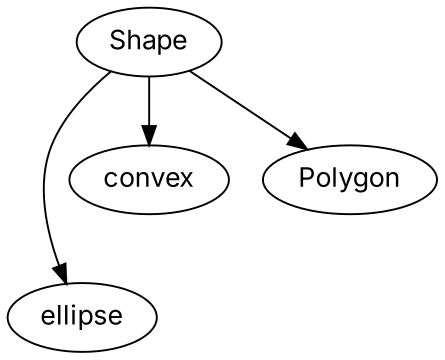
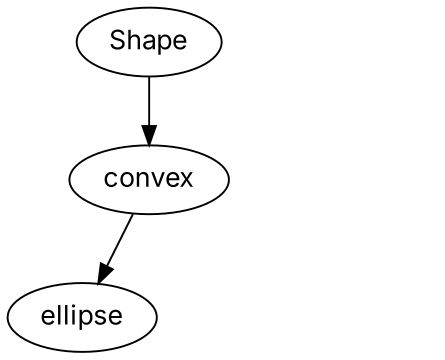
  digraph {
    fontname=Inter
    node [fontname=Inter]
    edge [fontname=Inter]
    Shape
    ellipse
    n3 [label=convex]
-   Polygon
-   Shape -> ellipse
+   n3 -> ellipse
    Shape -> n3
-   Shape -> Polygon
  }
